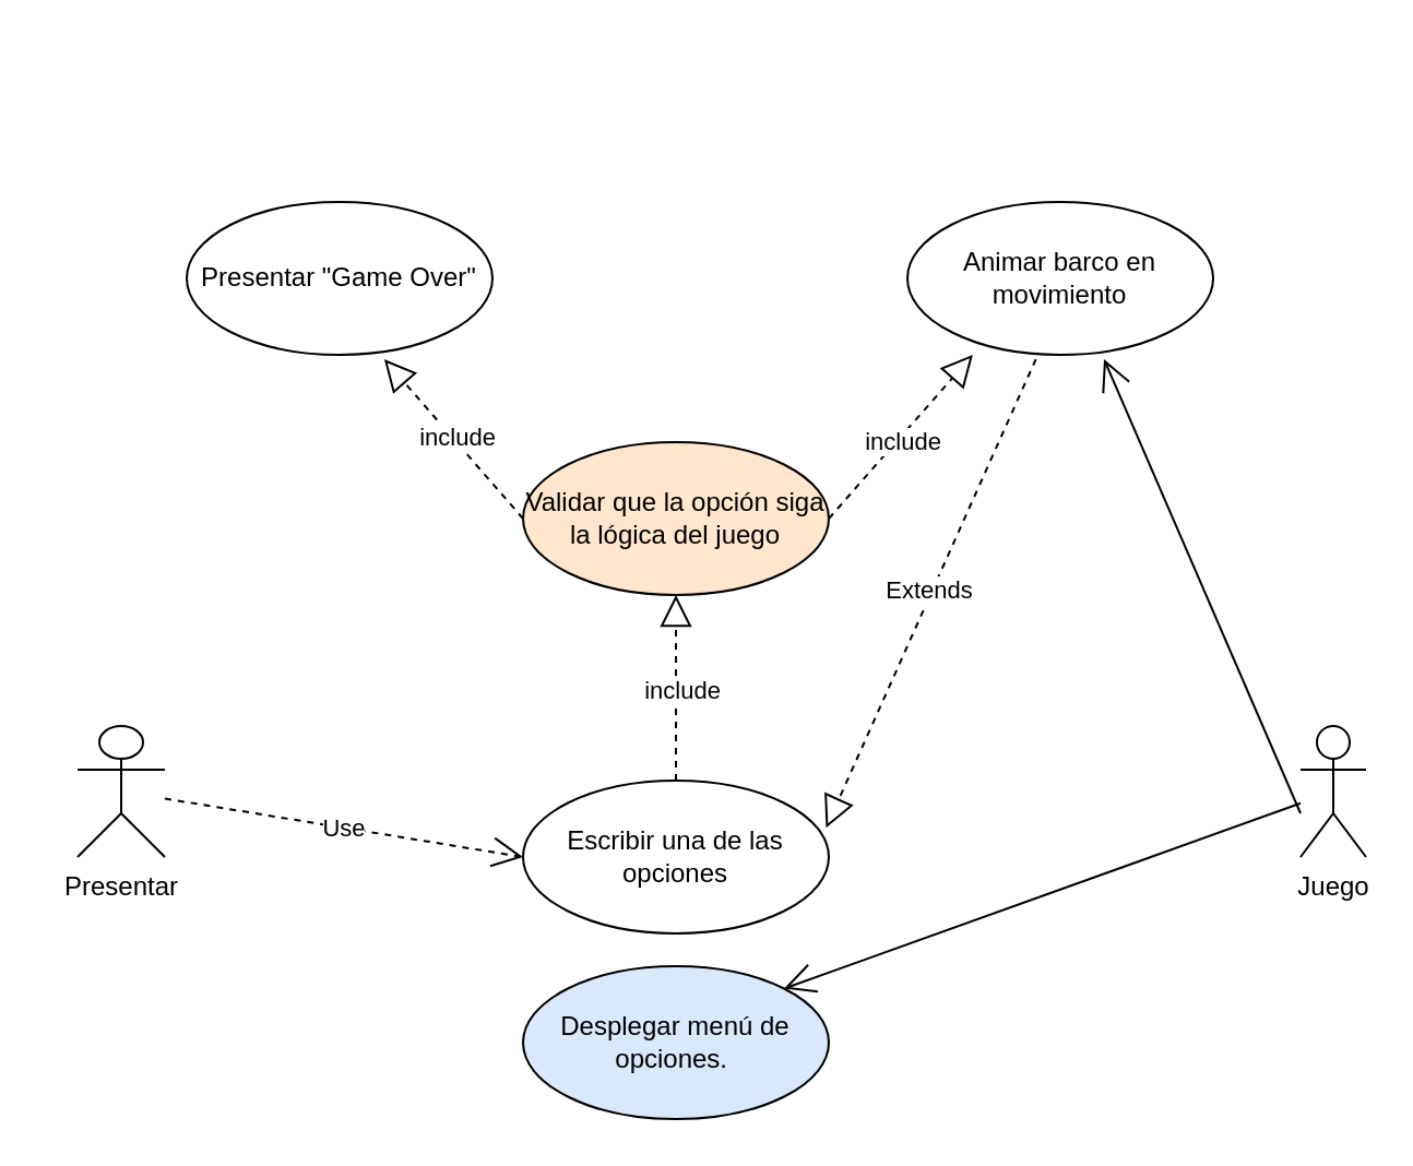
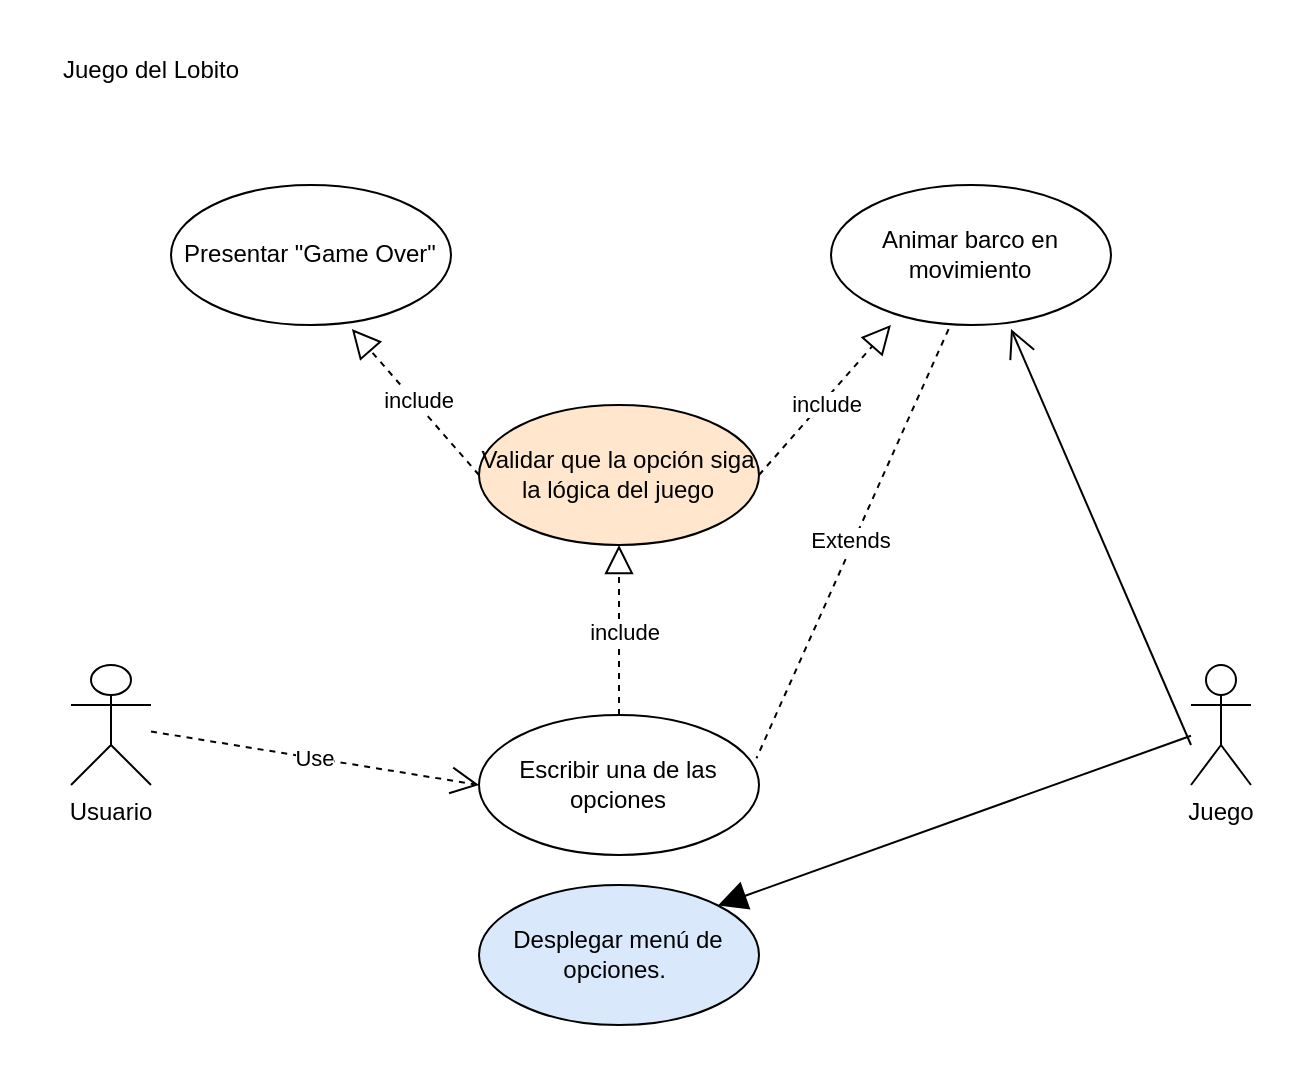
  <mxCell id="0" />
  <mxCell id="1" parent="0" />
- <mxCell id="2" value="Presentar" style="shape=umlActor;verticalLabelPosition=bottom;verticalAlign=top;html=1;" parent="1" vertex="1"><mxGeometry x="35" y="332" width="40" height="60" as="geometry" /></mxCell>
+ <mxCell id="2" value="Usuario" style="shape=umlActor;verticalLabelPosition=bottom;verticalAlign=top;html=1;" parent="1" vertex="1"><mxGeometry x="35" y="332" width="40" height="60" as="geometry" /></mxCell>
  <mxCell id="3" value="Juego" style="shape=umlActor;verticalLabelPosition=bottom;verticalAlign=top;html=1;" parent="1" vertex="1"><mxGeometry x="595" y="332" width="30" height="60" as="geometry" /></mxCell>
  <mxCell id="4" value="Desplegar menú de opciones.&amp;nbsp;" style="ellipse;whiteSpace=wrap;html=1;fillColor=#dae8fc;" parent="1" vertex="1"><mxGeometry x="239" y="442" width="140" height="70" as="geometry" /></mxCell>
  <mxCell id="5" value="Escribir una de las opciones" style="ellipse;whiteSpace=wrap;html=1;" parent="1" vertex="1"><mxGeometry x="239" y="357" width="140" height="70" as="geometry" /></mxCell>
  <mxCell id="6" value="Use" style="endArrow=open;endSize=12;dashed=1;html=1;rounded=0;entryX=0;entryY=0.5;entryDx=0;entryDy=0;" parent="1" source="2" target="5" edge="1"><mxGeometry width="160" relative="1" as="geometry"><mxPoint x="565" y="232" as="sourcePoint" /><mxPoint x="235" y="262" as="targetPoint" /></mxGeometry></mxCell>
- <mxCell id="7" value="" style="endArrow=open;endFill=1;endSize=12;html=1;rounded=0;entryX=1;entryY=0;entryDx=0;entryDy=0;" parent="1" source="3" target="4" edge="1"><mxGeometry width="160" relative="1" as="geometry"><mxPoint x="585" y="372" as="sourcePoint" /><mxPoint x="385" y="272" as="targetPoint" /></mxGeometry></mxCell>
+ <mxCell id="7" value="" style="endArrow=block;endFill=1;endSize=12;html=1;rounded=0;entryX=1;entryY=0;entryDx=0;entryDy=0;" parent="1" source="3" target="4" edge="1"><mxGeometry width="160" relative="1" as="geometry"><mxPoint x="585" y="372" as="sourcePoint" /><mxPoint x="385" y="272" as="targetPoint" /></mxGeometry></mxCell>
  <mxCell id="8" value="Validar que la opción siga la lógica del juego" style="ellipse;whiteSpace=wrap;html=1;fillColor=#ffe6cc;" parent="1" vertex="1"><mxGeometry x="239" y="202" width="140" height="70" as="geometry" /></mxCell>
  <mxCell id="9" value="" style="endArrow=block;dashed=1;endFill=0;endSize=12;html=1;rounded=0;exitX=0.5;exitY=0;exitDx=0;exitDy=0;entryX=0.5;entryY=1;entryDx=0;entryDy=0;" parent="1" source="5" target="8" edge="1"><mxGeometry width="160" relative="1" as="geometry"><mxPoint x="225" y="272" as="sourcePoint" /><mxPoint x="385" y="272" as="targetPoint" /></mxGeometry></mxCell>
  <mxCell id="10" value="include" style="edgeLabel;html=1;align=center;verticalAlign=middle;resizable=0;points=[];" parent="9" vertex="1" connectable="0"><mxGeometry x="-0.013" y="-2" relative="1" as="geometry"><mxPoint as="offset" /></mxGeometry></mxCell>
  <mxCell id="11" value="Animar barco en movimiento" style="ellipse;whiteSpace=wrap;html=1;" parent="1" vertex="1"><mxGeometry x="415" y="92" width="140" height="70" as="geometry" /></mxCell>
  <mxCell id="12" value="Presentar &quot;Game Over&quot;" style="ellipse;whiteSpace=wrap;html=1;" parent="1" vertex="1"><mxGeometry x="85" y="92" width="140" height="70" as="geometry" /></mxCell>
  <mxCell id="13" value="" style="endArrow=block;dashed=1;endFill=0;endSize=12;html=1;rounded=0;exitX=1;exitY=0.5;exitDx=0;exitDy=0;entryX=0.214;entryY=1;entryDx=0;entryDy=0;entryPerimeter=0;" parent="1" source="8" target="11" edge="1"><mxGeometry width="160" relative="1" as="geometry"><mxPoint x="319" y="342" as="sourcePoint" /><mxPoint x="319" y="282" as="targetPoint" /></mxGeometry></mxCell>
  <mxCell id="14" value="include" style="edgeLabel;html=1;align=center;verticalAlign=middle;resizable=0;points=[];" parent="13" vertex="1" connectable="0"><mxGeometry x="-0.013" y="-2" relative="1" as="geometry"><mxPoint as="offset" /></mxGeometry></mxCell>
  <mxCell id="15" value="" style="endArrow=open;endFill=1;endSize=12;html=1;rounded=0;entryX=0.643;entryY=1.029;entryDx=0;entryDy=0;entryPerimeter=0;" parent="1" target="11" edge="1"><mxGeometry width="160" relative="1" as="geometry"><mxPoint x="595" y="372" as="sourcePoint" /><mxPoint x="368" y="462" as="targetPoint" /></mxGeometry></mxCell>
  <mxCell id="16" value="" style="endArrow=block;dashed=1;endFill=0;endSize=12;html=1;rounded=0;exitX=0;exitY=0.5;exitDx=0;exitDy=0;entryX=0.646;entryY=1.029;entryDx=0;entryDy=0;entryPerimeter=0;" parent="1" source="8" target="12" edge="1"><mxGeometry width="160" relative="1" as="geometry"><mxPoint x="389" y="247" as="sourcePoint" /><mxPoint x="455" y="172" as="targetPoint" /></mxGeometry></mxCell>
  <mxCell id="17" value="include" style="edgeLabel;html=1;align=center;verticalAlign=middle;resizable=0;points=[];" parent="16" vertex="1" connectable="0"><mxGeometry x="-0.013" y="-2" relative="1" as="geometry"><mxPoint as="offset" /></mxGeometry></mxCell>
- <mxCell id="18" value="" style="endArrow=block;dashed=1;endFill=0;endSize=12;html=1;rounded=0;exitX=0.42;exitY=1.029;exitDx=0;exitDy=0;entryX=0.991;entryY=0.309;entryDx=0;entryDy=0;entryPerimeter=0;exitPerimeter=0;" parent="1" source="11" target="5" edge="1"><mxGeometry width="160" relative="1" as="geometry"><mxPoint x="389" y="247" as="sourcePoint" /><mxPoint x="455" y="172" as="targetPoint" /></mxGeometry></mxCell>
+ <mxCell id="18" value="" style="endArrow=none;dashed=1;endFill=0;endSize=12;html=1;rounded=0;exitX=0.42;exitY=1.029;exitDx=0;exitDy=0;entryX=0.991;entryY=0.309;entryDx=0;entryDy=0;entryPerimeter=0;exitPerimeter=0;" parent="1" source="11" target="5" edge="1"><mxGeometry width="160" relative="1" as="geometry"><mxPoint x="389" y="247" as="sourcePoint" /><mxPoint x="455" y="172" as="targetPoint" /></mxGeometry></mxCell>
  <mxCell id="19" value="Extends" style="edgeLabel;html=1;align=center;verticalAlign=middle;resizable=0;points=[];" parent="18" vertex="1" connectable="0"><mxGeometry x="-0.013" y="-2" relative="1" as="geometry"><mxPoint as="offset" /></mxGeometry></mxCell>
+ <mxCell id="20" value="Juego del Lobito" style="text;html=1;align=center;verticalAlign=middle;resizable=0;points=[];autosize=1;strokeColor=none;fillColor=none;" parent="1" vertex="1"><mxGeometry x="20" y="20" width="110" height="30" as="geometry" /></mxCell>
